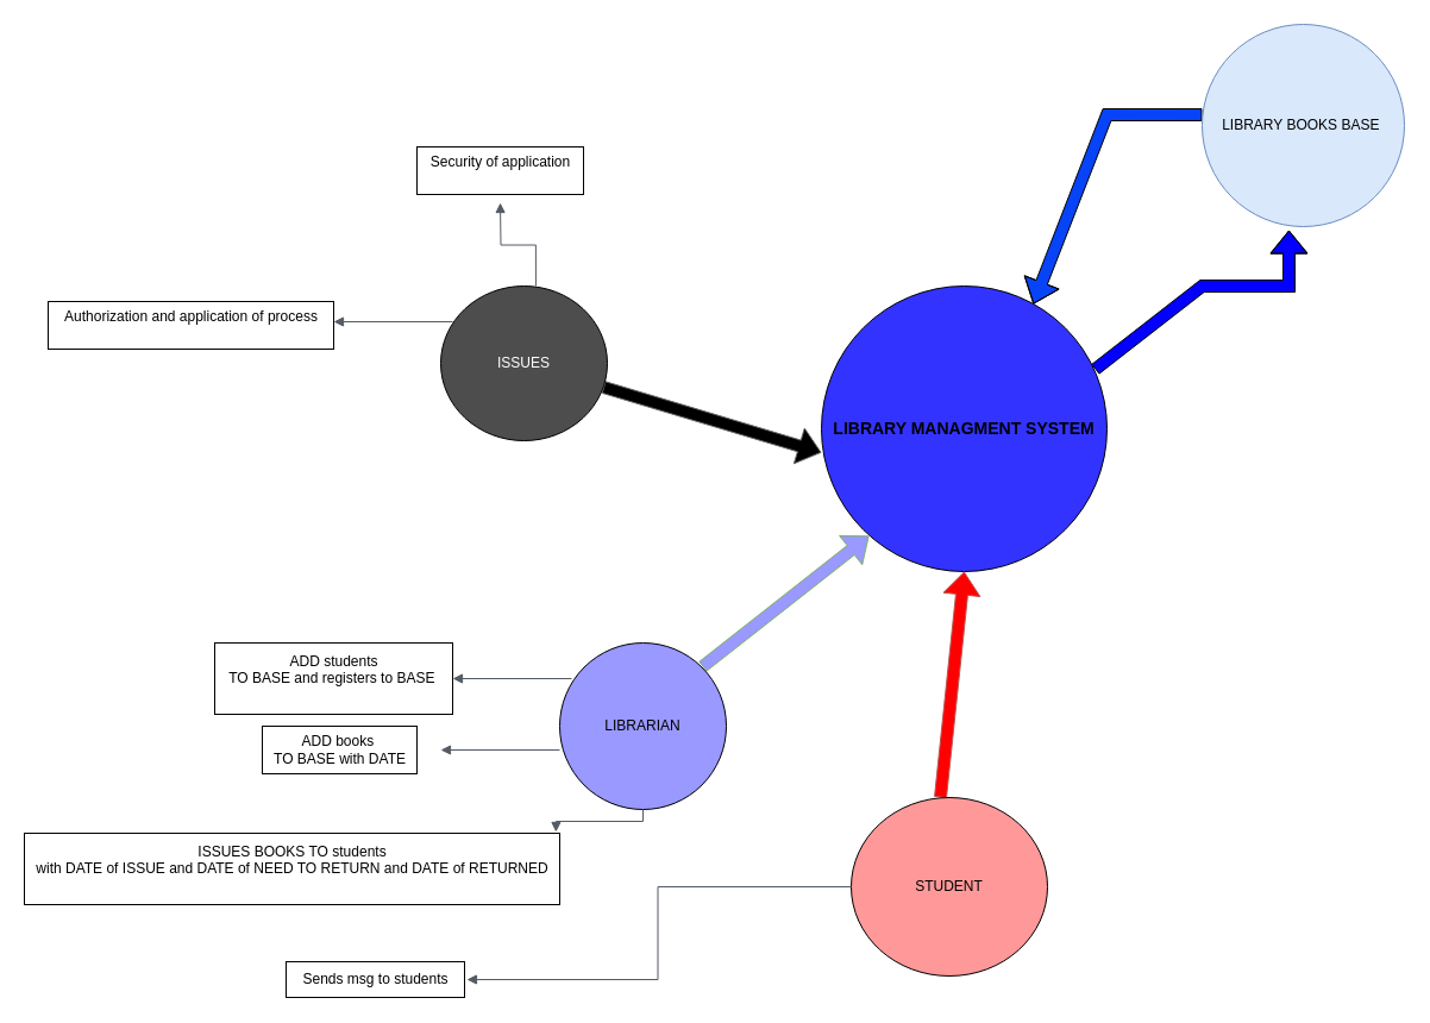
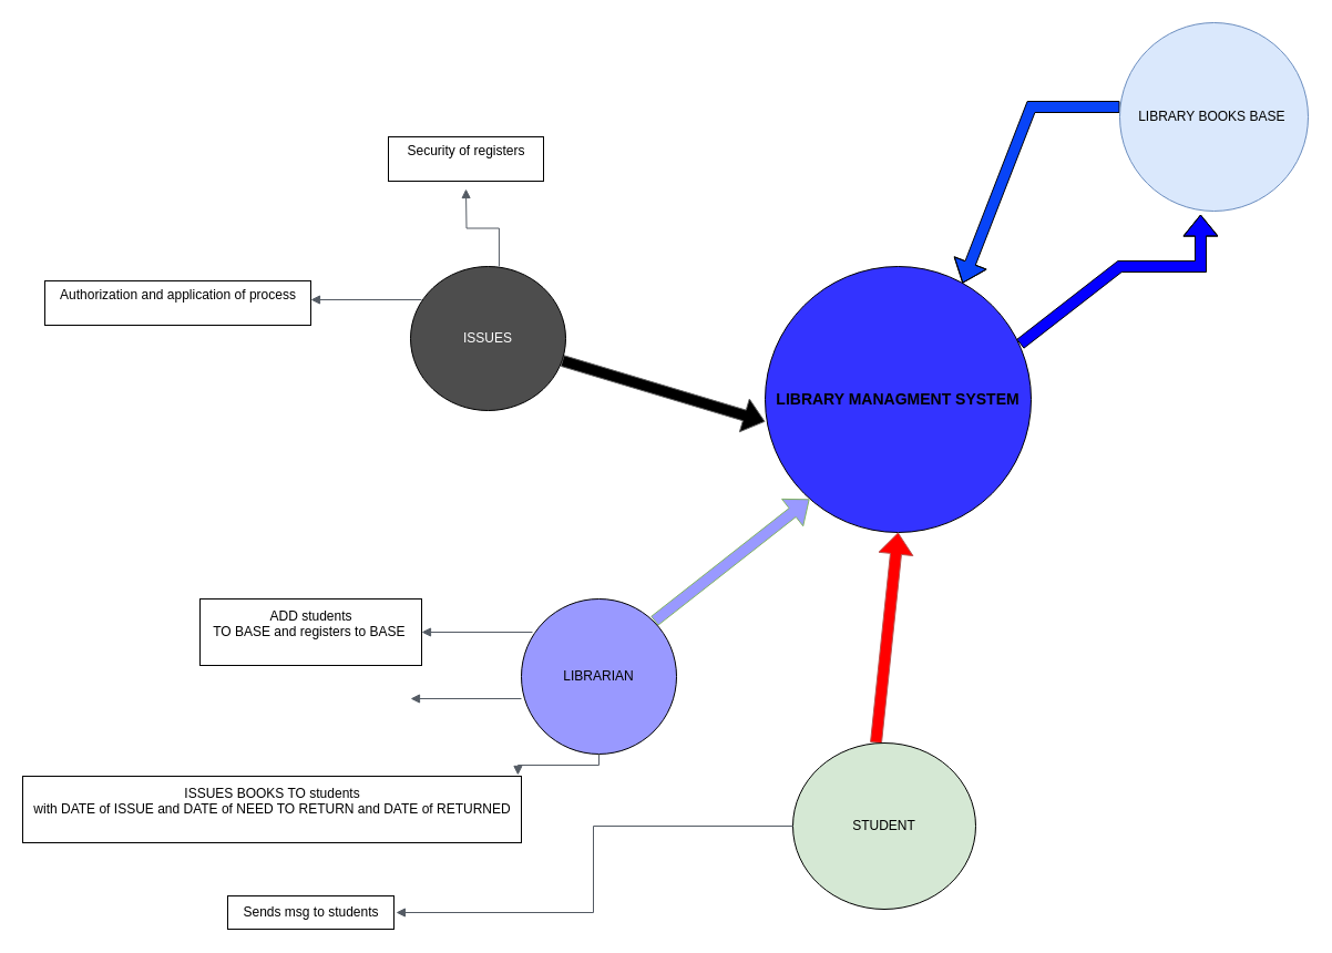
  <mxCell id="0" />
  <mxCell id="1" parent="0" />
  <mxCell id="2" value="&lt;div style=&quot;text-align: justify;&quot;&gt;&lt;font style=&quot;font-size: 14px;&quot;&gt;&lt;b&gt;LIBRARY MANAGMENT SYSTEM&lt;/b&gt;&lt;/font&gt;&lt;/div&gt;" style="ellipse;whiteSpace=wrap;html=1;aspect=fixed;fillColor=#3333FF;" vertex="1" parent="1"><mxGeometry x="690" y="240" width="240" height="240" as="geometry" /></mxCell>
  <mxCell id="3" value="" style="shape=flexArrow;endArrow=classic;html=1;rounded=0;fillColor=#000000;strokeColor=#666666;" edge="1" parent="1" source="8"><mxGeometry width="50" height="50" relative="1" as="geometry"><mxPoint x="520" y="390" as="sourcePoint" /><mxPoint x="690" y="380" as="targetPoint" /></mxGeometry></mxCell>
  <mxCell id="4" value="" style="shape=flexArrow;endArrow=classic;html=1;rounded=0;fillColor=#9999FF;strokeColor=#82b366;" edge="1" parent="1"><mxGeometry width="50" height="50" relative="1" as="geometry"><mxPoint x="590" y="560" as="sourcePoint" /><mxPoint x="730" y="450" as="targetPoint" /></mxGeometry></mxCell>
  <mxCell id="5" value="" style="shape=flexArrow;endArrow=classic;html=1;rounded=0;entryX=0.5;entryY=1;entryDx=0;entryDy=0;fillColor=#FF0000;strokeColor=#b85450;" edge="1" parent="1" target="2"><mxGeometry width="50" height="50" relative="1" as="geometry"><mxPoint x="790" y="670" as="sourcePoint" /><mxPoint x="825" y="560" as="targetPoint" /></mxGeometry></mxCell>
  <mxCell id="6" value="" style="shape=flexArrow;endArrow=classic;html=1;rounded=0;fillColor=#0400ff;entryX=0.429;entryY=1.018;entryDx=0;entryDy=0;entryPerimeter=0;" edge="1" parent="1" target="11"><mxGeometry width="50" height="50" relative="1" as="geometry"><mxPoint x="920" y="310" as="sourcePoint" /><mxPoint x="1020" y="220" as="targetPoint" /><Array as="points"><mxPoint x="1010" y="240" /><mxPoint x="1083" y="240" /></Array></mxGeometry></mxCell>
  <mxCell id="7" value="" style="shape=flexArrow;endArrow=classic;html=1;rounded=0;fillColor=#0844f7;exitX=0;exitY=0.447;exitDx=0;exitDy=0;exitPerimeter=0;entryX=0.742;entryY=0.063;entryDx=0;entryDy=0;entryPerimeter=0;" edge="1" parent="1" source="11" target="2"><mxGeometry width="50" height="50" relative="1" as="geometry"><mxPoint x="980" y="170" as="sourcePoint" /><mxPoint x="880" y="260" as="targetPoint" /><Array as="points"><mxPoint x="930" y="96" /></Array></mxGeometry></mxCell>
  <mxCell id="8" value="&lt;font color=&quot;#ffffff&quot;&gt;ISSUES&lt;/font&gt;" style="ellipse;whiteSpace=wrap;html=1;fillColor=#4D4D4D;" vertex="1" parent="1"><mxGeometry x="370" y="240" width="140" height="130" as="geometry" /></mxCell>
  <mxCell id="9" value="LIBRARIAN" style="ellipse;whiteSpace=wrap;html=1;fillColor=#9999FF;" vertex="1" parent="1"><mxGeometry x="470" y="540" width="140" height="140" as="geometry" /></mxCell>
- <mxCell id="10" value="STUDENT" style="ellipse;whiteSpace=wrap;html=1;fillColor=#FF9999;" vertex="1" parent="1"><mxGeometry x="715" y="670" width="165" height="150" as="geometry" /></mxCell>
+ <mxCell id="10" value="STUDENT" style="ellipse;whiteSpace=wrap;html=1;fillColor=#d5e8d4;" vertex="1" parent="1"><mxGeometry x="715" y="670" width="165" height="150" as="geometry" /></mxCell>
  <mxCell id="11" value="LIBRARY BOOKS BASE&amp;nbsp;" style="ellipse;whiteSpace=wrap;html=1;aspect=fixed;fillColor=#dae8fc;strokeColor=#6c8ebf;" vertex="1" parent="1"><mxGeometry x="1010" y="20" width="170" height="170" as="geometry" /></mxCell>
  <mxCell id="12" value="" style="edgeStyle=orthogonalEdgeStyle;html=1;endArrow=none;elbow=vertical;startArrow=block;startFill=1;strokeColor=#545B64;rounded=0;entryX=0.571;entryY=0;entryDx=0;entryDy=0;entryPerimeter=0;" edge="1" parent="1" target="8"><mxGeometry width="100" relative="1" as="geometry"><mxPoint x="420" y="170" as="sourcePoint" /><mxPoint x="520" y="170" as="targetPoint" /></mxGeometry></mxCell>
- <mxCell id="13" value="Security of application&lt;div&gt;&lt;br&gt;&lt;/div&gt;" style="text;html=1;align=center;verticalAlign=middle;resizable=0;points=[];autosize=1;strokeColor=default;fillColor=none;" vertex="1" parent="1"><mxGeometry y="123" width="140" height="40" as="geometry" x="350" /></mxCell>
+ <mxCell id="13" value="Security of registers&lt;div&gt;&lt;br&gt;&lt;/div&gt;" style="text;html=1;align=center;verticalAlign=middle;resizable=0;points=[];autosize=1;strokeColor=default;fillColor=none;" vertex="1" parent="1"><mxGeometry y="123" width="140" height="40" as="geometry" x="350" /></mxCell>
  <mxCell id="14" value="" style="edgeStyle=orthogonalEdgeStyle;html=1;endArrow=none;elbow=vertical;startArrow=block;startFill=1;strokeColor=#545B64;rounded=0;" edge="1" parent="1"><mxGeometry width="100" relative="1" as="geometry"><mxPoint x="280" y="270" as="sourcePoint" /><mxPoint x="380" y="270" as="targetPoint" /></mxGeometry></mxCell>
  <mxCell id="15" value="Authorization and application of process&lt;div&gt;&lt;br&gt;&lt;/div&gt;" style="text;html=1;align=center;verticalAlign=middle;resizable=0;points=[];autosize=1;strokeColor=default;fillColor=none;" vertex="1" parent="1"><mxGeometry x="40" y="253" width="240" height="40" as="geometry" /></mxCell>
  <mxCell id="16" value="" style="edgeStyle=orthogonalEdgeStyle;html=1;endArrow=none;elbow=vertical;startArrow=block;startFill=1;strokeColor=#545B64;rounded=0;" edge="1" parent="1"><mxGeometry width="100" relative="1" as="geometry"><mxPoint x="380" y="570" as="sourcePoint" /><mxPoint x="480" y="570" as="targetPoint" /></mxGeometry></mxCell>
  <mxCell id="17" value="ADD students&lt;div&gt;TO BASE and registers to BASE&amp;nbsp;&lt;/div&gt;&lt;div&gt;&lt;br&gt;&lt;/div&gt;" style="text;html=1;align=center;verticalAlign=middle;resizable=0;points=[];autosize=1;strokeColor=default;fillColor=none;" vertex="1" parent="1"><mxGeometry x="180" y="540" width="200" height="60" as="geometry" /></mxCell>
  <mxCell id="18" value="" style="edgeStyle=orthogonalEdgeStyle;html=1;endArrow=none;elbow=vertical;startArrow=block;startFill=1;strokeColor=#545B64;rounded=0;" edge="1" parent="1"><mxGeometry width="100" relative="1" as="geometry"><mxPoint x="370" y="630" as="sourcePoint" /><mxPoint x="470" y="630" as="targetPoint" /></mxGeometry></mxCell>
- <mxCell id="19" value="ADD books&amp;nbsp;&lt;div&gt;TO BASE with DATE&lt;/div&gt;" style="text;html=1;align=center;verticalAlign=middle;resizable=0;points=[];autosize=1;strokeColor=default;fillColor=none;" vertex="1" parent="1"><mxGeometry x="220" y="610" width="130" height="40" as="geometry" /></mxCell>
  <mxCell id="20" value="" style="edgeStyle=orthogonalEdgeStyle;html=1;endArrow=none;elbow=vertical;startArrow=block;startFill=1;strokeColor=#545B64;rounded=0;exitX=0.993;exitY=-0.017;exitDx=0;exitDy=0;exitPerimeter=0;" edge="1" parent="1" source="21" target="9"><mxGeometry width="100" relative="1" as="geometry"><mxPoint y="710" as="sourcePoint" x="350" /><mxPoint x="450" y="710" as="targetPoint" /></mxGeometry></mxCell>
  <mxCell id="21" value="ISSUES BOOKS TO students&lt;div&gt;with DATE of ISSUE and DATE of NEED TO RETURN and DATE of RETURNED&lt;/div&gt;&lt;div&gt;&lt;br&gt;&lt;/div&gt;" style="text;html=1;align=center;verticalAlign=middle;resizable=0;points=[];autosize=1;strokeColor=default;fillColor=none;" vertex="1" parent="1"><mxGeometry x="20" y="700" width="450" height="60" as="geometry" /></mxCell>
  <mxCell id="22" value="" style="edgeStyle=orthogonalEdgeStyle;html=1;endArrow=none;elbow=vertical;startArrow=block;startFill=1;strokeColor=#545B64;rounded=0;exitX=1.013;exitY=0.5;exitDx=0;exitDy=0;exitPerimeter=0;" edge="1" parent="1" source="23" target="10"><mxGeometry width="100" relative="1" as="geometry"><mxPoint x="410" y="820" as="sourcePoint" /><mxPoint x="600" y="760" as="targetPoint" /></mxGeometry></mxCell>
- <mxCell id="23" value="Sends msg to students" style="text;html=1;align=center;verticalAlign=middle;resizable=0;points=[];autosize=1;strokeColor=default;fillColor=none;" vertex="1" parent="1"><mxGeometry x="240" y="808" width="150" height="30" as="geometry" /></mxCell>
+ <mxCell id="23" value="Sends msg to students" style="text;html=1;align=center;verticalAlign=middle;resizable=0;points=[];autosize=1;strokeColor=default;fillColor=none;" vertex="1" parent="1"><mxGeometry x="205" y="808" width="150" height="30" as="geometry" /></mxCell>
